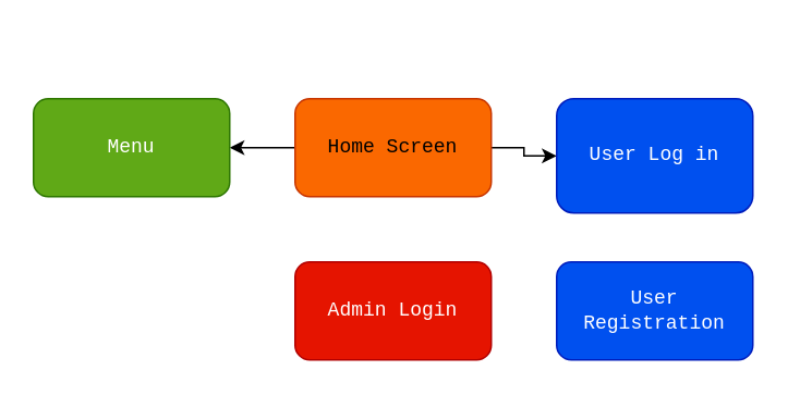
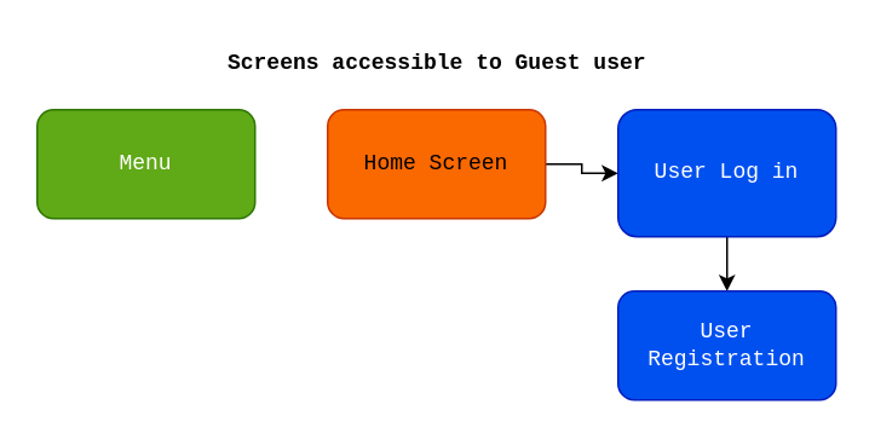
  <mxCell id="0" />
  <mxCell id="1" parent="0" />
- <mxCell id="2" style="edgeStyle=orthogonalEdgeStyle;rounded=0;orthogonalLoop=1;jettySize=auto;html=1;fontFamily=Courier New;" edge="1" parent="1" source="4" target="8"><mxGeometry relative="1" as="geometry" /></mxCell>
  <mxCell id="3" style="edgeStyle=orthogonalEdgeStyle;rounded=0;orthogonalLoop=1;jettySize=auto;html=1;entryX=0;entryY=0.5;entryDx=0;entryDy=0;fontFamily=Courier New;" edge="1" parent="1" source="4" target="7"><mxGeometry relative="1" as="geometry" /></mxCell>
  <mxCell id="4" value="Home Screen" style="rounded=1;whiteSpace=wrap;html=1;fontFamily=Courier New;fillColor=#fa6800;fontColor=#000000;strokeColor=#C73500;" vertex="1" parent="1"><mxGeometry x="180" y="60" width="120" height="60" as="geometry" /></mxCell>
- <mxCell id="5" value="Admin Login" style="rounded=1;whiteSpace=wrap;html=1;fillColor=#e51400;fontColor=#ffffff;strokeColor=#B20000;fontFamily=Courier New;" vertex="1" parent="1"><mxGeometry x="180" y="160" width="120" height="60" as="geometry" /></mxCell>
+ <mxCell id="6" value="" style="edgeStyle=orthogonalEdgeStyle;rounded=0;orthogonalLoop=1;jettySize=auto;html=1;fontFamily=Courier New;" edge="1" parent="1" source="7" target="9"><mxGeometry relative="1" as="geometry" /></mxCell>
  <mxCell id="7" value="User Log in" style="rounded=1;whiteSpace=wrap;html=1;fillColor=#0050ef;fontColor=#ffffff;strokeColor=#001DBC;fontFamily=Courier New;" vertex="1" parent="1"><mxGeometry x="340" y="60" width="120" height="70" as="geometry" /></mxCell>
  <mxCell id="8" value="Menu" style="rounded=1;whiteSpace=wrap;html=1;fillColor=#60a917;fontColor=#ffffff;strokeColor=#2D7600;fontFamily=Courier New;" vertex="1" parent="1"><mxGeometry x="20" y="60" width="120" height="60" as="geometry" /></mxCell>
  <mxCell id="9" value="User Registration" style="rounded=1;whiteSpace=wrap;html=1;fillColor=#0050ef;fontColor=#ffffff;strokeColor=#001DBC;fontFamily=Courier New;" vertex="1" parent="1"><mxGeometry x="340" y="160" width="120" height="60" as="geometry" /></mxCell>
+ <mxCell id="10" value="&lt;b&gt;Screens accessible to Guest user&lt;/b&gt;" style="text;html=1;align=center;verticalAlign=middle;whiteSpace=wrap;rounded=0;fontFamily=Courier New;" vertex="1" parent="1"><mxGeometry x="102.5" y="20" width="275" height="30" as="geometry" /></mxCell>
